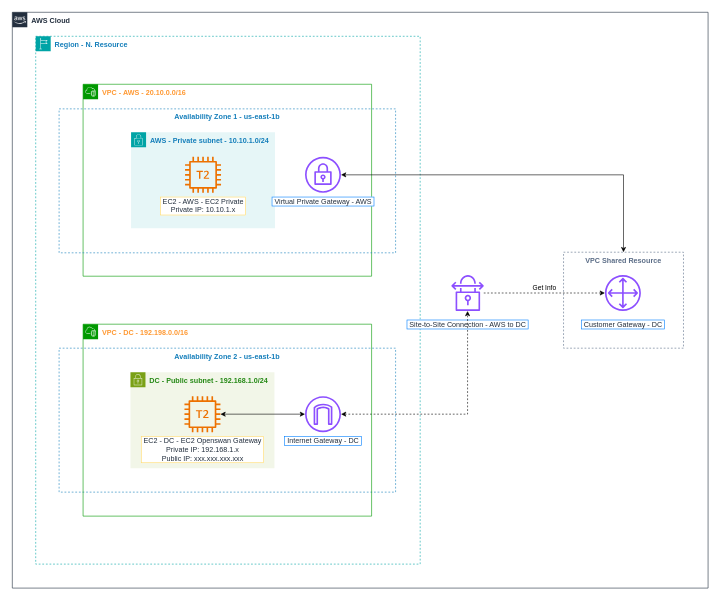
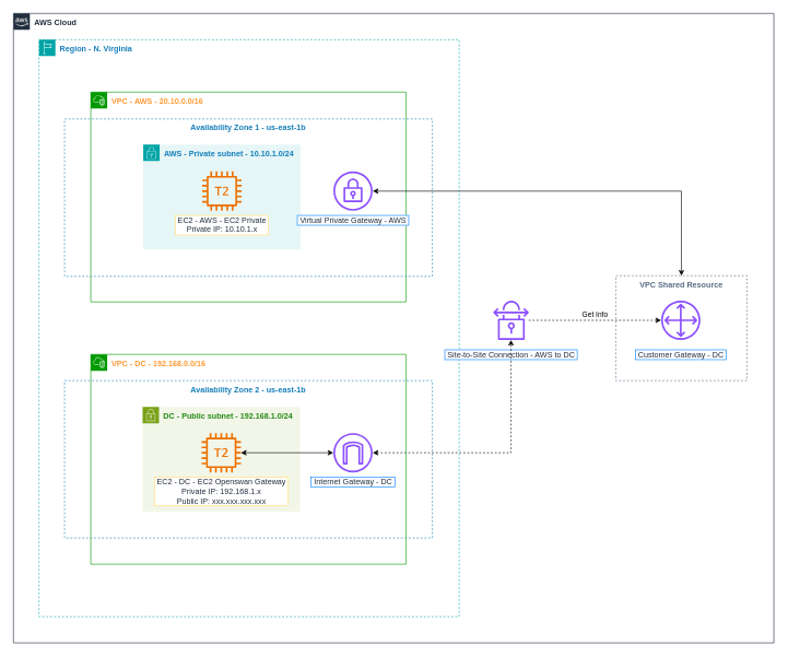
  <mxCell id="0" />
  <mxCell id="1" parent="0" />
  <mxCell id="2" value="VPC - AWS - 20.10.0.0/16" style="points=[[0,0],[0.25,0],[0.5,0],[0.75,0],[1,0],[1,0.25],[1,0.5],[1,0.75],[1,1],[0.75,1],[0.5,1],[0.25,1],[0,1],[0,0.75],[0,0.5],[0,0.25]];outlineConnect=0;gradientColor=none;html=1;whiteSpace=wrap;fontSize=12;fontStyle=1;container=0;pointerEvents=0;collapsible=0;recursiveResize=0;shape=mxgraph.aws4.group;grIcon=mxgraph.aws4.group_vpc2;strokeColor=#009900;fillColor=none;verticalAlign=top;align=left;spacingLeft=30;fontColor=#FF9933;dashed=0;" vertex="1" parent="1"><mxGeometry x="138" y="140" width="481" height="320" as="geometry" /></mxCell>
  <mxCell id="3" value="AWS Cloud" style="points=[[0,0],[0.25,0],[0.5,0],[0.75,0],[1,0],[1,0.25],[1,0.5],[1,0.75],[1,1],[0.75,1],[0.5,1],[0.25,1],[0,1],[0,0.75],[0,0.5],[0,0.25]];outlineConnect=0;gradientColor=none;html=1;whiteSpace=wrap;fontSize=12;fontStyle=1;container=1;pointerEvents=0;collapsible=0;recursiveResize=0;shape=mxgraph.aws4.group;grIcon=mxgraph.aws4.group_aws_cloud_alt;strokeColor=#232F3E;fillColor=none;verticalAlign=top;align=left;spacingLeft=30;fontColor=#232F3E;dashed=0;" vertex="1" parent="1"><mxGeometry x="20" y="20" width="1160" height="960" as="geometry" /></mxCell>
- <mxCell id="4" value="Region - N. Resource" style="points=[[0,0],[0.25,0],[0.5,0],[0.75,0],[1,0],[1,0.25],[1,0.5],[1,0.75],[1,1],[0.75,1],[0.5,1],[0.25,1],[0,1],[0,0.75],[0,0.5],[0,0.25]];outlineConnect=0;gradientColor=none;html=1;whiteSpace=wrap;fontSize=12;fontStyle=1;container=0;pointerEvents=0;collapsible=0;recursiveResize=0;shape=mxgraph.aws4.group;grIcon=mxgraph.aws4.group_region;strokeColor=#00A4A6;fillColor=none;verticalAlign=top;align=left;spacingLeft=30;fontColor=#147EBA;dashed=1;" vertex="1" parent="3"><mxGeometry x="39" y="40" width="641" height="880" as="geometry" /></mxCell>
+ <mxCell id="4" value="Region - N. Virginia" style="points=[[0,0],[0.25,0],[0.5,0],[0.75,0],[1,0],[1,0.25],[1,0.5],[1,0.75],[1,1],[0.75,1],[0.5,1],[0.25,1],[0,1],[0,0.75],[0,0.5],[0,0.25]];outlineConnect=0;gradientColor=none;html=1;whiteSpace=wrap;fontSize=12;fontStyle=1;container=0;pointerEvents=0;collapsible=0;recursiveResize=0;shape=mxgraph.aws4.group;grIcon=mxgraph.aws4.group_region;strokeColor=#00A4A6;fillColor=none;verticalAlign=top;align=left;spacingLeft=30;fontColor=#147EBA;dashed=1;" vertex="1" parent="3"><mxGeometry x="39" y="40" width="641" height="880" as="geometry" /></mxCell>
  <mxCell id="5" value="VPC Shared Resource" style="fillColor=none;strokeColor=#5A6C86;dashed=1;verticalAlign=top;fontStyle=1;fontColor=#5A6C86;whiteSpace=wrap;html=1;" vertex="1" parent="3"><mxGeometry x="919" y="400" width="200" height="160" as="geometry" /></mxCell>
  <mxCell id="6" value="&amp;nbsp;Customer Gateway - DC&amp;nbsp;" style="sketch=0;outlineConnect=0;fontColor=#232F3E;gradientColor=none;fillColor=#8C4FFF;strokeColor=none;dashed=0;verticalLabelPosition=bottom;verticalAlign=top;align=center;html=1;fontSize=12;fontStyle=0;aspect=fixed;pointerEvents=1;shape=mxgraph.aws4.customer_gateway;fontFamily=Helvetica;labelBorderColor=#007FFF;labelBackgroundColor=default;spacing=10;" vertex="1" parent="3"><mxGeometry x="988" y="438" width="60" height="60" as="geometry" /></mxCell>
  <mxCell id="7" value="Get Info" style="edgeStyle=orthogonalEdgeStyle;rounded=0;orthogonalLoop=1;jettySize=auto;html=1;dashed=1;labelPosition=center;verticalLabelPosition=top;align=center;verticalAlign=bottom;fontStyle=0" edge="1" parent="3" source="8" target="6"><mxGeometry x="-0.001" relative="1" as="geometry"><mxPoint as="offset" /></mxGeometry></mxCell>
  <mxCell id="8" value="&amp;nbsp;Site-to-Site Connection - AWS to DC&amp;nbsp;" style="sketch=0;outlineConnect=0;fontColor=#232F3E;gradientColor=none;fillColor=#8C4FFF;strokeColor=none;dashed=0;verticalLabelPosition=bottom;verticalAlign=top;align=center;html=1;fontSize=12;fontStyle=0;pointerEvents=1;shape=mxgraph.aws4.vpn_connection;aspect=fixed;fontFamily=Helvetica;labelBorderColor=#007FFF;labelBackgroundColor=default;spacing=10;" vertex="1" parent="3"><mxGeometry x="729" y="438" width="60" height="60" as="geometry" /></mxCell>
  <mxCell id="9" style="edgeStyle=orthogonalEdgeStyle;rounded=0;orthogonalLoop=1;jettySize=auto;html=1;spacing=10;startArrow=classic;startFill=1;dashed=1;" edge="1" parent="1" source="19" target="8"><mxGeometry relative="1" as="geometry" /></mxCell>
  <mxCell id="10" style="edgeStyle=orthogonalEdgeStyle;rounded=0;orthogonalLoop=1;jettySize=auto;html=1;spacing=10;startArrow=classic;startFill=1;" edge="1" parent="1" source="16" target="5"><mxGeometry relative="1" as="geometry" /></mxCell>
  <mxCell id="11" value="Availability Zone 1 - us-east-1b" style="fillColor=none;strokeColor=#147EBA;dashed=1;verticalAlign=top;fontStyle=1;fontColor=#147EBA;whiteSpace=wrap;html=1;" vertex="1" parent="1"><mxGeometry x="98" y="181" width="561" height="240" as="geometry" /></mxCell>
  <mxCell id="12" value="AWS - Private subnet - 10.10.1.0/24" style="points=[[0,0],[0.25,0],[0.5,0],[0.75,0],[1,0],[1,0.25],[1,0.5],[1,0.75],[1,1],[0.75,1],[0.5,1],[0.25,1],[0,1],[0,0.75],[0,0.5],[0,0.25]];outlineConnect=0;gradientColor=none;html=1;whiteSpace=wrap;fontSize=12;fontStyle=1;container=1;pointerEvents=0;collapsible=0;recursiveResize=0;shape=mxgraph.aws4.group;grIcon=mxgraph.aws4.group_security_group;grStroke=0;strokeColor=#00A4A6;fillColor=#E6F6F7;verticalAlign=top;align=left;spacingLeft=30;fontColor=#147EBA;dashed=0;" vertex="1" parent="1"><mxGeometry x="218" y="220" width="240" height="160" as="geometry" /></mxCell>
  <mxCell id="13" value="&amp;nbsp;EC2 - AWS - EC2 Private&amp;nbsp;&lt;div&gt;&amp;nbsp;Private IP: 10.10.1.x&amp;nbsp;&lt;/div&gt;" style="sketch=0;outlineConnect=0;fontColor=#232F3E;gradientColor=none;fillColor=#ED7100;strokeColor=none;dashed=0;verticalLabelPosition=bottom;verticalAlign=top;align=center;html=1;fontSize=12;fontStyle=0;aspect=fixed;pointerEvents=1;shape=mxgraph.aws4.t2_instance;labelBackgroundColor=default;labelBorderColor=#FFD966;" vertex="1" parent="12"><mxGeometry x="90" y="41" width="60" height="60" as="geometry" /></mxCell>
  <mxCell id="14" value="Availability Zone 2 - us-east-1b" style="fillColor=none;strokeColor=#147EBA;dashed=1;verticalAlign=top;fontStyle=1;fontColor=#147EBA;whiteSpace=wrap;html=1;" vertex="1" parent="1"><mxGeometry x="98" y="580" width="561" height="240" as="geometry" /></mxCell>
- <mxCell id="15" value="VPC - DC - 192.198.0.0/16" style="points=[[0,0],[0.25,0],[0.5,0],[0.75,0],[1,0],[1,0.25],[1,0.5],[1,0.75],[1,1],[0.75,1],[0.5,1],[0.25,1],[0,1],[0,0.75],[0,0.5],[0,0.25]];outlineConnect=0;gradientColor=none;html=1;whiteSpace=wrap;fontSize=12;fontStyle=1;container=1;pointerEvents=0;collapsible=0;recursiveResize=0;shape=mxgraph.aws4.group;grIcon=mxgraph.aws4.group_vpc2;strokeColor=#009900;fillColor=none;verticalAlign=top;align=left;spacingLeft=30;fontColor=#FF9933;dashed=0;" vertex="1" parent="1"><mxGeometry x="138" y="540" width="481" height="320" as="geometry" /></mxCell>
+ <mxCell id="15" value="VPC - DC - 192.168.0.0/16" style="points=[[0,0],[0.25,0],[0.5,0],[0.75,0],[1,0],[1,0.25],[1,0.5],[1,0.75],[1,1],[0.75,1],[0.5,1],[0.25,1],[0,1],[0,0.75],[0,0.5],[0,0.25]];outlineConnect=0;gradientColor=none;html=1;whiteSpace=wrap;fontSize=12;fontStyle=1;container=1;pointerEvents=0;collapsible=0;recursiveResize=0;shape=mxgraph.aws4.group;grIcon=mxgraph.aws4.group_vpc2;strokeColor=#009900;fillColor=none;verticalAlign=top;align=left;spacingLeft=30;fontColor=#FF9933;dashed=0;" vertex="1" parent="1"><mxGeometry x="138" y="540" width="481" height="320" as="geometry" /></mxCell>
  <mxCell id="16" value="&amp;nbsp;Virtual Private Gateway - AWS&amp;nbsp;" style="outlineConnect=0;fontColor=#232F3E;gradientColor=none;fillColor=#8C4FFF;strokeColor=none;dashed=0;verticalLabelPosition=bottom;verticalAlign=top;align=center;html=1;fontSize=12;fontStyle=0;aspect=fixed;pointerEvents=1;shape=mxgraph.aws4.vpn_gateway;fontFamily=Helvetica;labelBorderColor=#007FFF;labelBackgroundColor=default;shadow=0;textShadow=0;container=0;dropTarget=0;collapsible=0;metaEdit=0;backgroundOutline=0;fillStyle=auto;" vertex="1" parent="1"><mxGeometry x="508" y="261" width="60" height="60" as="geometry" /></mxCell>
  <mxCell id="17" value="DC - Public subnet - 192.168.1.0/24" style="points=[[0,0],[0.25,0],[0.5,0],[0.75,0],[1,0],[1,0.25],[1,0.5],[1,0.75],[1,1],[0.75,1],[0.5,1],[0.25,1],[0,1],[0,0.75],[0,0.5],[0,0.25]];outlineConnect=0;gradientColor=none;html=1;whiteSpace=wrap;fontSize=12;fontStyle=1;container=1;pointerEvents=0;collapsible=0;recursiveResize=0;shape=mxgraph.aws4.group;grIcon=mxgraph.aws4.group_security_group;grStroke=0;strokeColor=#7AA116;fillColor=#F2F6E8;verticalAlign=top;align=left;spacingLeft=30;fontColor=#248814;dashed=0;" vertex="1" parent="1"><mxGeometry x="217" y="620" width="240" height="160" as="geometry" /></mxCell>
  <mxCell id="18" style="edgeStyle=orthogonalEdgeStyle;rounded=0;orthogonalLoop=1;jettySize=auto;html=1;startArrow=classic;startFill=1;" edge="1" parent="1" source="20" target="19"><mxGeometry relative="1" as="geometry" /></mxCell>
  <mxCell id="19" value="&amp;nbsp;Internet Gateway - DC&amp;nbsp;" style="sketch=0;outlineConnect=0;fontColor=#232F3E;gradientColor=none;fillColor=#8C4FFF;strokeColor=none;dashed=0;verticalLabelPosition=bottom;verticalAlign=top;align=center;html=1;fontSize=12;fontStyle=0;aspect=fixed;pointerEvents=1;shape=mxgraph.aws4.internet_gateway;labelBackgroundColor=default;labelBorderColor=#007FFF;" vertex="1" parent="1"><mxGeometry x="508" y="660" width="60" height="60" as="geometry" /></mxCell>
  <mxCell id="20" value="&amp;nbsp;EC2 - DC - EC2 Openswan Gateway&amp;nbsp;&lt;div&gt;Private IP: 192.168.1.x&lt;/div&gt;&lt;div&gt;Public IP: xxx.xxx.xxx.xxx&lt;/div&gt;" style="sketch=0;outlineConnect=0;fontColor=#232F3E;gradientColor=none;fillColor=#ED7100;strokeColor=none;dashed=0;verticalLabelPosition=bottom;verticalAlign=top;align=center;html=1;fontSize=12;fontStyle=0;aspect=fixed;pointerEvents=1;shape=mxgraph.aws4.t2_instance;labelBackgroundColor=default;labelBorderColor=#FFD966;" vertex="1" parent="1"><mxGeometry x="307" y="660" width="60" height="60" as="geometry" /></mxCell>
